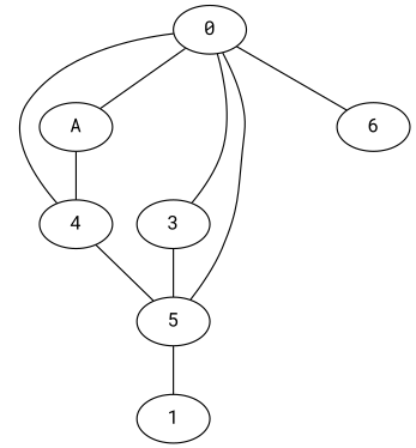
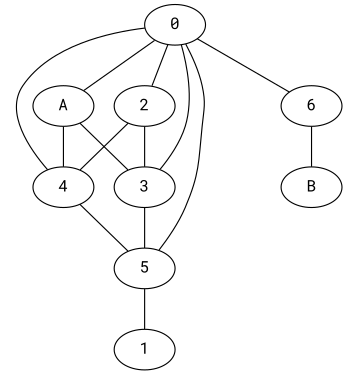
  strict graph {
    fontname="Roboto Mono"
    node [CNOT_depol=0.98 F_g=0.98 F_prep=0.99 Fm=0.98 Latt=22 MP_to_IP=False T1=0.1 T2=0.1 T3=0 T4=0 T_prep="6e-06" Tamp=9000000000 bell_swap_time="6e-06" bsm_deph=1 bsm_depol=0.98 bsm_prob=0.75 c=207110.19 dark_counts=10 distance=150 distillation_rounds=0 distillation_time="6e-06" eps_dist=0.05 eps_swap=0.05 epsilon_f=0.01 epsilon_p=0.02 fontname="Roboto Mono" general_distillation=True initial_prep_time="6e-06" integration_time="3e-08" max_ELG_prob=0.999 max_global_prob=0.999 meas_deph=1 meas_depol=0.98 min_ELG_prob=0.9 min_global_prob=0.9 multi_threading=False n=1 number_of_fibres=100000 opu_noise=0.9841678750368037 pdet=0.95 pem=0.95 pert=0 phase_uncertainty=14.3 photon_to_memory_deph=0.998 photon_to_memory_depol=0.998 pps=0.95 seq_distillation=True simulation_type=MP state_prep="Quantum object: dims = [[9, 9], [9, 9]], shape = (81, 81), type = oper, isherm = True\nQobj data =\n[[0. 0. 0. ... 0. 0. 0.]\n [0. 0. 0. ... 0. 0. 0.]\n [0. 0. 0. ... 0. 0. 0.]\n ...\n [0. 0. 0. ... 0. 0. 0.]\n [0. 0. 0. ... 0. 0. 0.]\n [0. 0. 0. ... 0. 0. 0.]]" symmetricoptimisation=False target_state="Quantum object: dims = [[9, 9], [9, 9]], shape = (81, 81), type = oper, isherm = True\nQobj data =\n[[0. 0. 0. ... 0. 0. 0.]\n [0. 0. 0. ... 0. 0. 0.]\n [0. 0. 0. ... 0. 0. 0.]\n ...\n [0. 0. 0. ... 0. 0. 0.]\n [0. 0. 0. ... 0. 0. 0.]\n [0. 0. 0. ... 0. 0. 0.]]" threshold_fidelity=0.5 total_pruning=False true_deterministic_delivery=False type=T uniform_sim=True worst_case=False]
    edge [customer=none fontname="Roboto Mono" type=peer]
    0
    A
+   2
    3
    4
    5 [peers=1 type=M]
    6 [peers=1 type=M]
    n8 [label=1 peers=0 type=C]
+   B [peers=0 type=C]
    0 -- A
+   0 -- 2
    0 -- 3
    0 -- 4
    0 -- 5 [customer=5 type=transit]
    0 -- 6 [customer=6 type=transit]
+   A -- 3
    A -- 4
+   2 -- 3
+   2 -- 4
    3 -- 5 [customer=5 type=transit]
    4 -- 5 [customer=5 type=transit]
    5 -- n8 [customer=8 type=transit]
+   6 -- B [customer=7 type=transit]
  }
